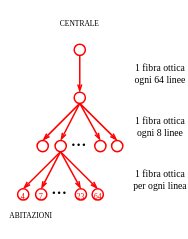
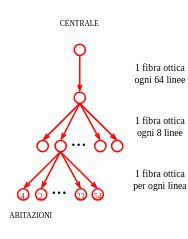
  <mxCell id="0" />
  <mxCell id="1" parent="0" />
  <mxCell id="2" value="..." style="text;html=1;strokeColor=none;fillColor=none;align=center;verticalAlign=middle;whiteSpace=wrap;rounded=0;fontSize=28;fontFamily=Comic Sans MS;rotation=0;" vertex="1" parent="1"><mxGeometry x="85" y="174.5" width="40" height="20" as="geometry" /></mxCell>
  <mxCell id="3" style="rounded=0;orthogonalLoop=1;jettySize=auto;html=1;fontSize=18;endArrow=openThin;endFill=0;strokeColor=#FF0000;strokeWidth=2;entryX=0.5;entryY=0;entryDx=0;entryDy=0;endSize=6;" edge="1" parent="1" source="6" target="7"><mxGeometry relative="1" as="geometry"><mxPoint x="106.5" y="118.5" as="targetPoint" /><mxPoint x="105.833" y="58.667" as="sourcePoint" /></mxGeometry></mxCell>
  <mxCell id="4" value="&lt;div&gt;1 fibra ottica&lt;/div&gt;&lt;div&gt;ogni 64 linee&lt;br&gt;&lt;/div&gt;" style="text;resizable=0;points=[];align=center;verticalAlign=middle;labelBackgroundColor=none;fontSize=13;fontFamily=Bahnschrift;html=1;rotation=0;" vertex="1" connectable="0" parent="3"><mxGeometry x="0.339" y="1" relative="1" as="geometry"><mxPoint x="105" y="-10" as="offset" /></mxGeometry></mxCell>
  <mxCell id="5" style="edgeStyle=none;rounded=0;orthogonalLoop=1;jettySize=auto;html=1;endArrow=openThin;endFill=0;strokeColor=#FF0000;strokeWidth=2;fontFamily=Helvetica;fontSize=18;exitX=0.5;exitY=1;exitDx=0;exitDy=0;entryX=0.5;entryY=0;entryDx=0;entryDy=0;endSize=6;" edge="1" parent="1" source="7" target="8"><mxGeometry relative="1" as="geometry"><mxPoint x="64" y="166" as="targetPoint" /><mxPoint x="86.069" y="326.345" as="sourcePoint" /></mxGeometry></mxCell>
  <mxCell id="6" value="" style="ellipse;whiteSpace=wrap;html=1;aspect=fixed;fillColor=none;strokeColor=#FF0000;strokeWidth=2;" vertex="1" parent="1"><mxGeometry x="98.5" y="58" width="15" height="15" as="geometry" /></mxCell>
  <mxCell id="7" value="" style="ellipse;whiteSpace=wrap;html=1;aspect=fixed;fillColor=none;strokeColor=#FF0000;strokeWidth=2;" vertex="1" parent="1"><mxGeometry x="98.5" y="122" width="15" height="15" as="geometry" /></mxCell>
  <mxCell id="8" value="" style="ellipse;whiteSpace=wrap;html=1;aspect=fixed;fillColor=none;strokeColor=#FF0000;strokeWidth=2;" vertex="1" parent="1"><mxGeometry x="49" y="186.5" width="15" height="15" as="geometry" /></mxCell>
  <mxCell id="9" style="edgeStyle=none;rounded=0;orthogonalLoop=1;jettySize=auto;html=1;endArrow=openThin;endFill=0;strokeColor=#FF0000;strokeWidth=2;fontFamily=Helvetica;fontSize=18;exitX=0.5;exitY=1;exitDx=0;exitDy=0;entryX=0.5;entryY=0;entryDx=0;entryDy=0;endSize=6;" edge="1" parent="1" source="7" target="10"><mxGeometry relative="1" as="geometry"><mxPoint x="94" y="166" as="targetPoint" /><mxPoint x="116" y="147" as="sourcePoint" /></mxGeometry></mxCell>
  <mxCell id="10" value="" style="ellipse;whiteSpace=wrap;html=1;aspect=fixed;fillColor=none;strokeColor=#FF0000;strokeWidth=2;" vertex="1" parent="1"><mxGeometry x="73" y="186.5" width="15" height="15" as="geometry" /></mxCell>
  <mxCell id="11" value="" style="ellipse;whiteSpace=wrap;html=1;aspect=fixed;fillColor=none;strokeColor=#FF0000;strokeWidth=2;" vertex="1" parent="1"><mxGeometry x="126" y="186.5" width="15" height="15" as="geometry" /></mxCell>
  <mxCell id="12" value="" style="ellipse;whiteSpace=wrap;html=1;aspect=fixed;fillColor=none;strokeColor=#FF0000;strokeWidth=2;" vertex="1" parent="1"><mxGeometry x="148.5" y="186.5" width="15" height="15" as="geometry" /></mxCell>
  <mxCell id="13" style="edgeStyle=none;rounded=0;orthogonalLoop=1;jettySize=auto;html=1;endArrow=openThin;endFill=0;strokeColor=#FF0000;strokeWidth=2;fontFamily=Helvetica;fontSize=18;exitX=0.5;exitY=1;exitDx=0;exitDy=0;entryX=0.5;entryY=0;entryDx=0;entryDy=0;endSize=6;" edge="1" parent="1" source="7" target="11"><mxGeometry relative="1" as="geometry"><mxPoint x="90.571" y="178.429" as="targetPoint" /><mxPoint x="116.286" y="147" as="sourcePoint" /></mxGeometry></mxCell>
  <mxCell id="14" style="edgeStyle=none;rounded=0;orthogonalLoop=1;jettySize=auto;html=1;endArrow=openThin;endFill=0;strokeColor=#FF0000;strokeWidth=2;fontFamily=Helvetica;fontSize=18;exitX=0.5;exitY=1;exitDx=0;exitDy=0;entryX=0.5;entryY=0;entryDx=0;entryDy=0;endSize=6;" edge="1" parent="1" source="7" target="12"><mxGeometry relative="1" as="geometry"><mxPoint x="143.714" y="178.429" as="targetPoint" /><mxPoint x="116.286" y="147" as="sourcePoint" /></mxGeometry></mxCell>
  <mxCell id="15" value="&lt;div&gt;1 fibra ottica&lt;/div&gt;&lt;div&gt;ogni 8 linee&lt;br&gt;&lt;/div&gt;" style="text;resizable=0;points=[];align=center;verticalAlign=middle;labelBackgroundColor=none;fontSize=13;fontFamily=Bahnschrift;html=1;rotation=0;" vertex="1" connectable="0" parent="1"><mxGeometry x="163.692" y="174.709" as="geometry"><mxPoint x="49" y="-7.5" as="offset" /></mxGeometry></mxCell>
  <mxCell id="16" value="..." style="text;html=1;strokeColor=none;fillColor=none;align=center;verticalAlign=middle;whiteSpace=wrap;rounded=0;fontSize=28;fontFamily=Comic Sans MS;rotation=0;" vertex="1" parent="1"><mxGeometry x="59" y="239" width="40" height="20" as="geometry" /></mxCell>
  <mxCell id="17" style="edgeStyle=none;rounded=0;orthogonalLoop=1;jettySize=auto;html=1;endArrow=openThin;endFill=0;strokeColor=#FF0000;strokeWidth=2;fontFamily=Helvetica;fontSize=18;exitX=0.5;exitY=1;exitDx=0;exitDy=0;entryX=0.5;entryY=0;entryDx=0;entryDy=0;endSize=6;" edge="1" parent="1" target="18"><mxGeometry relative="1" as="geometry"><mxPoint x="38" y="230.5" as="targetPoint" /><mxPoint x="80.286" y="201.5" as="sourcePoint" /></mxGeometry></mxCell>
  <mxCell id="18" value="4" style="ellipse;aspect=fixed;fillColor=none;strokeColor=#FF0000;strokeWidth=2;fontFamily=Bahnschrift;fontSize=11;fontColor=#FF0000;verticalAlign=middle;whiteSpace=wrap;html=1;spacingTop=4;" vertex="1" parent="1"><mxGeometry x="23" y="251" width="15" height="15" as="geometry" /></mxCell>
  <mxCell id="19" style="edgeStyle=none;rounded=0;orthogonalLoop=1;jettySize=auto;html=1;endArrow=openThin;endFill=0;strokeColor=#FF0000;strokeWidth=2;fontFamily=Helvetica;fontSize=18;exitX=0.5;exitY=1;exitDx=0;exitDy=0;entryX=0.5;entryY=0;entryDx=0;entryDy=0;endSize=6;" edge="1" parent="1" target="20"><mxGeometry relative="1" as="geometry"><mxPoint x="68" y="230.5" as="targetPoint" /><mxPoint x="80.286" y="201.5" as="sourcePoint" /></mxGeometry></mxCell>
- <mxCell id="20" value="7" style="ellipse;aspect=fixed;fillColor=none;strokeColor=#FF0000;strokeWidth=2;fontFamily=Bahnschrift;fontSize=11;fontColor=#FF0000;whiteSpace=wrap;html=1;spacingTop=4;" vertex="1" parent="1"><mxGeometry x="47" y="251" width="15" height="15" as="geometry" /></mxCell>
+ <mxCell id="20" value="2" style="ellipse;aspect=fixed;fillColor=none;strokeColor=#FF0000;strokeWidth=2;fontFamily=Bahnschrift;fontSize=11;fontColor=#FF0000;whiteSpace=wrap;html=1;spacingTop=4;" vertex="1" parent="1"><mxGeometry x="47" y="251" width="15" height="15" as="geometry" /></mxCell>
  <mxCell id="21" value="23" style="ellipse;aspect=fixed;fillColor=none;strokeColor=#FF0000;strokeWidth=2;fontFamily=Bahnschrift;fontSize=10;fontColor=#FF0000;whiteSpace=wrap;html=1;spacingTop=4;" vertex="1" parent="1"><mxGeometry x="100" y="251" width="15" height="15" as="geometry" /></mxCell>
- <mxCell id="22" value="64" style="ellipse;aspect=fixed;fillColor=none;strokeColor=#FF0000;strokeWidth=2;fontFamily=Bahnschrift;fontSize=10;fontColor=#FF0000;whiteSpace=wrap;html=1;spacingTop=4;" vertex="1" parent="1"><mxGeometry x="122.5" y="251" width="15" height="15" as="geometry" /></mxCell>
+ <mxCell id="22" value="54" style="ellipse;aspect=fixed;fillColor=none;strokeColor=#FF0000;strokeWidth=2;fontFamily=Bahnschrift;fontSize=10;fontColor=#FF0000;whiteSpace=wrap;html=1;spacingTop=4;" vertex="1" parent="1"><mxGeometry x="122.5" y="251" width="15" height="15" as="geometry" /></mxCell>
  <mxCell id="23" style="edgeStyle=none;rounded=0;orthogonalLoop=1;jettySize=auto;html=1;endArrow=openThin;endFill=0;strokeColor=#FF0000;strokeWidth=2;fontFamily=Helvetica;fontSize=18;exitX=0.5;exitY=1;exitDx=0;exitDy=0;entryX=0.5;entryY=0;entryDx=0;entryDy=0;endSize=6;" edge="1" parent="1" target="21"><mxGeometry relative="1" as="geometry"><mxPoint x="64.571" y="242.929" as="targetPoint" /><mxPoint x="80.286" y="201.5" as="sourcePoint" /></mxGeometry></mxCell>
  <mxCell id="24" style="edgeStyle=none;rounded=0;orthogonalLoop=1;jettySize=auto;html=1;endArrow=openThin;endFill=0;strokeColor=#FF0000;strokeWidth=2;fontFamily=Helvetica;fontSize=18;exitX=0.5;exitY=1;exitDx=0;exitDy=0;entryX=0.5;entryY=0;entryDx=0;entryDy=0;endSize=6;" edge="1" parent="1" target="22"><mxGeometry relative="1" as="geometry"><mxPoint x="117.714" y="242.929" as="targetPoint" /><mxPoint x="80.286" y="201.5" as="sourcePoint" /></mxGeometry></mxCell>
  <mxCell id="25" value="&lt;div&gt;1 fibra ottica&lt;/div&gt;&lt;div&gt;per ogni linea&lt;br&gt;&lt;/div&gt;" style="text;resizable=0;points=[];align=center;verticalAlign=middle;labelBackgroundColor=none;fontSize=13;fontFamily=Bahnschrift;html=1;rotation=0;" vertex="1" connectable="0" parent="1"><mxGeometry x="163.692" y="246.209" as="geometry"><mxPoint x="49" y="-7.5" as="offset" /></mxGeometry></mxCell>
  <mxCell id="26" value="CENTRALE" style="text;html=1;strokeColor=none;fillColor=none;align=center;verticalAlign=middle;whiteSpace=wrap;fontSize=10;fontFamily=Bahnschrift;labelBackgroundColor=none;" vertex="1" parent="1"><mxGeometry x="86" y="20" width="40" height="20" as="geometry" /></mxCell>
  <mxCell id="27" value="ABITAZIONI" style="text;html=1;strokeColor=none;fillColor=none;align=center;verticalAlign=middle;whiteSpace=wrap;fontSize=10;fontFamily=Bahnschrift;labelBackgroundColor=none;" vertex="1" parent="1"><mxGeometry x="20.5" y="276" width="40" height="20" as="geometry" /></mxCell>
